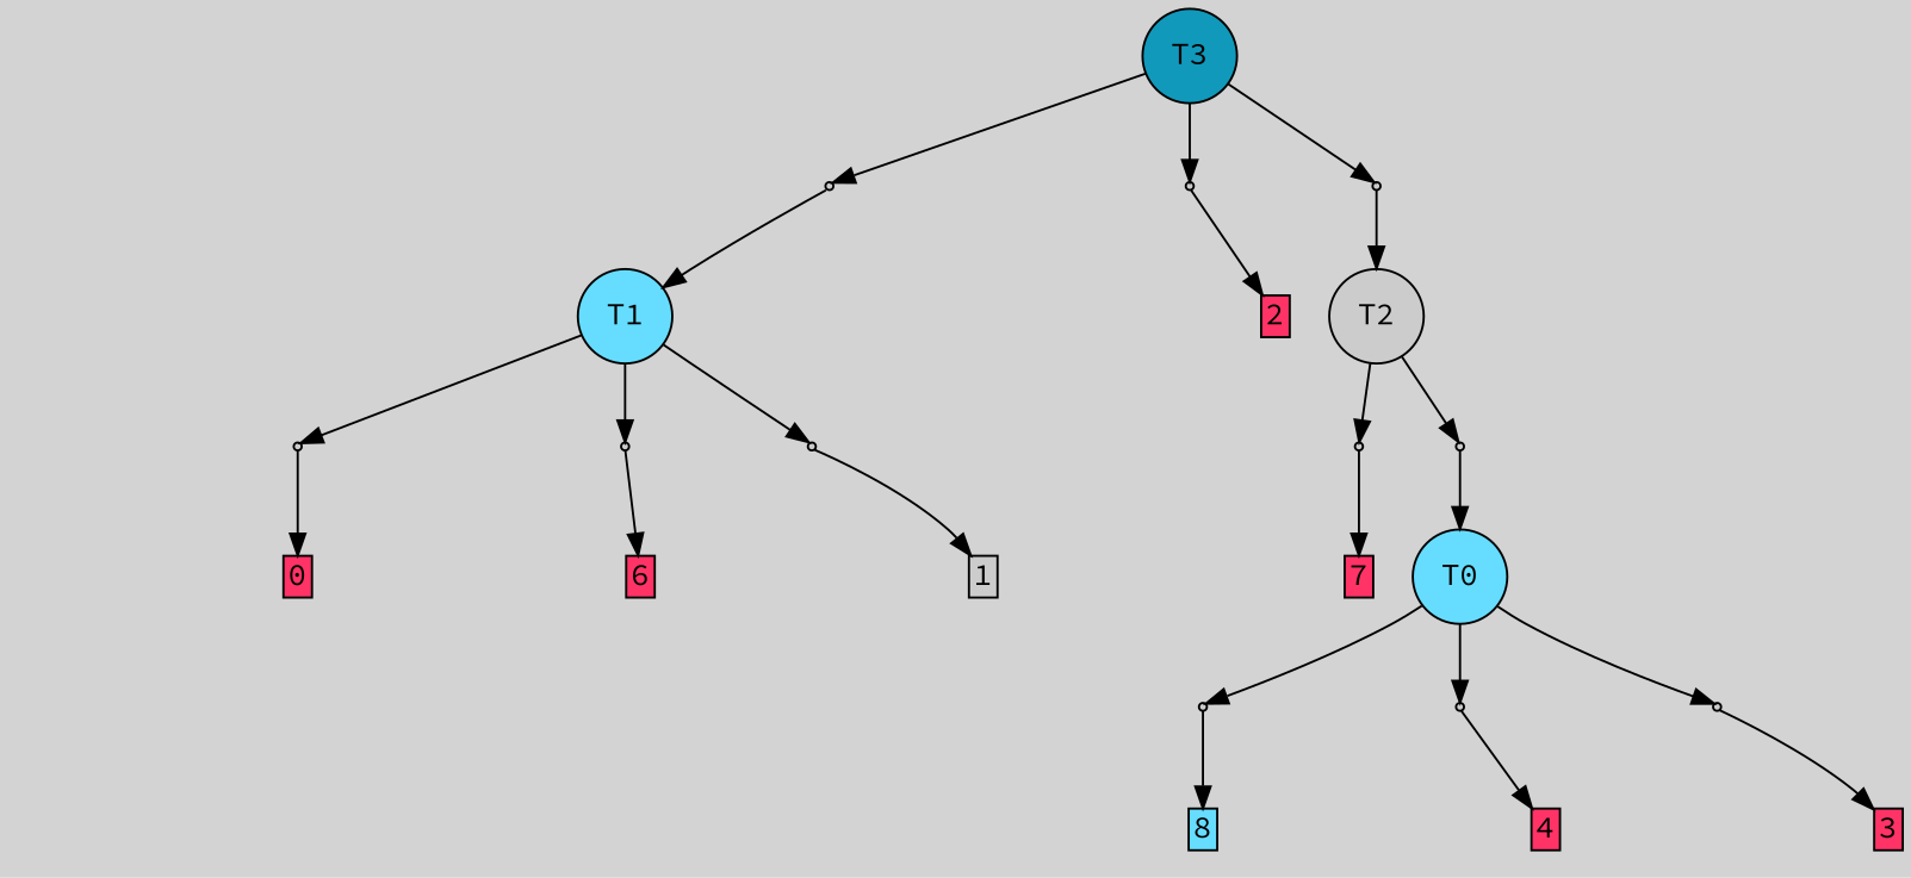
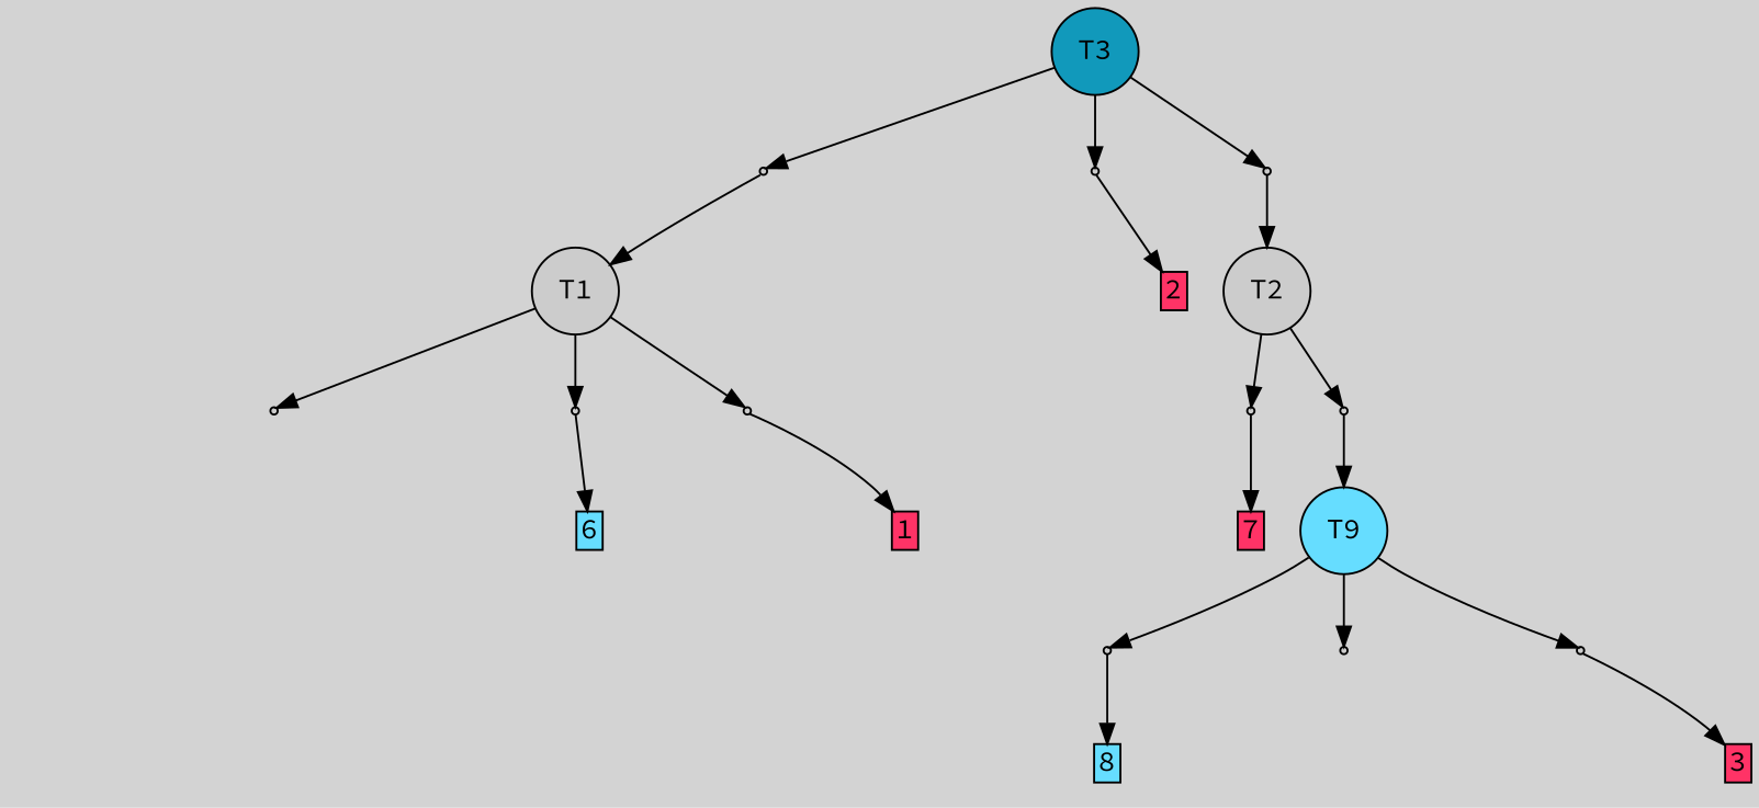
  digraph {
    bgcolor=lightgray
    fontname="Source Code Pro"
    node [fillcolor="#cccccc" fontname="Source Code Pro" shape=box style=filled]
    edge [fontname="Source Code Pro"]
    T3 [fillcolor="#1199bb" shape=circle]
    P8 [shape=point]
    P9 [shape=point]
    P10 [shape=point]
-   T0 [fillcolor="#66ddff" shape=circle]
+   T0 [fillcolor="#66ddff" shape=circle label=T9]
    P0 [shape=point]
    P1 [shape=point]
    P2 [shape=point]
    n9 [label="4|0&2|5#2|7&#92;n" style=invis fillcolor=""]
    n10 [fillcolor="#66ddff" height=0 label=8 margin=0.03 width=0]
    n11 [label="2|0&3|0#2|7&#92;n" style=invis fillcolor=""]
-   n12 [fillcolor="#ff3366" height=0 label=4 margin=0.03 width=0]
    n13 [label="1|0&3|1#1|1&#92;n" style=invis fillcolor=""]
    n14 [fillcolor="#ff3366" height=0 label=3 margin=0.03 width=0]
-   T1 [fillcolor="#66ddff" shape=circle]
+   T1 [shape=circle]
    P3 [shape=point]
    P4 [shape=point]
    P5 [shape=point]
    n19 [label="4|0&4|1#3|0&#92;n" style=invis fillcolor=""]
-   n20 [fillcolor="#ff3366" height=0 label=0 margin=0.03 width=0]
    n21 [label="5|5&2|1#2|3&#92;n1|0&4|7#0|5&#92;n" style=invis fillcolor=""]
-   n22 [fillcolor="#ff3366" height=0 label=6 margin=0.03 width=0]
+   n22 [fillcolor="#66ddff" height=0 label=6 margin=0.03 width=0]
    n23 [label="6|0&3|6#1|2&#92;n" style=invis fillcolor=""]
-   n24 [height=0 label=1 margin=0.03 width=0]
+   n24 [fillcolor="#ff3366" height=0 label=1 margin=0.03 width=0]
    T2 [shape=circle]
    P6 [shape=point]
    P7 [shape=point]
    n28 [label="2|0&1|5#4|3&#92;n" style=invis fillcolor=""]
    n29 [fillcolor="#ff3366" height=0 label=7 margin=0.03 width=0]
    n30 [label="3|0&3|0#0|3&#92;n" style=invis fillcolor=""]
    n31 [label="6|0&1|1#1|4&#92;n" style=invis fillcolor=""]
    n32 [label="3|0&3|2#0|4&#92;n" style=invis fillcolor=""]
    n33 [fillcolor="#ff3366" height=0 label=2 margin=0.03 width=0]
    n34 [label="6|0&2|4#4|6&#92;n" style=invis fillcolor=""]
    subgraph sub_1 {
      rank=same
      T3
    }
    T3 -> P8
    T3 -> P9
    T3 -> P10
    P8 -> T1
    P8 -> n31 [style=invis]
    P9 -> n32 [style=invis]
    P9 -> n33
    P10 -> T2
    P10 -> n34 [style=invis]
    T0 -> P0
    T0 -> P1
    T0 -> P2
    P0 -> n9 [style=invis]
    P0 -> n10
    P1 -> n11 [style=invis]
-   P1 -> n12
    P2 -> n13 [style=invis]
    P2 -> n14
    T1 -> P3
    T1 -> P4
    T1 -> P5
    P3 -> n19 [style=invis]
-   P3 -> n20
    P4 -> n21 [style=invis]
    P4 -> n22
    P5 -> n23 [style=invis]
    P5 -> n24
    T2 -> P6
    T2 -> P7
    P6 -> n28 [style=invis]
    P6 -> n29
    P7 -> T0
    P7 -> n30 [style=invis]
  }
